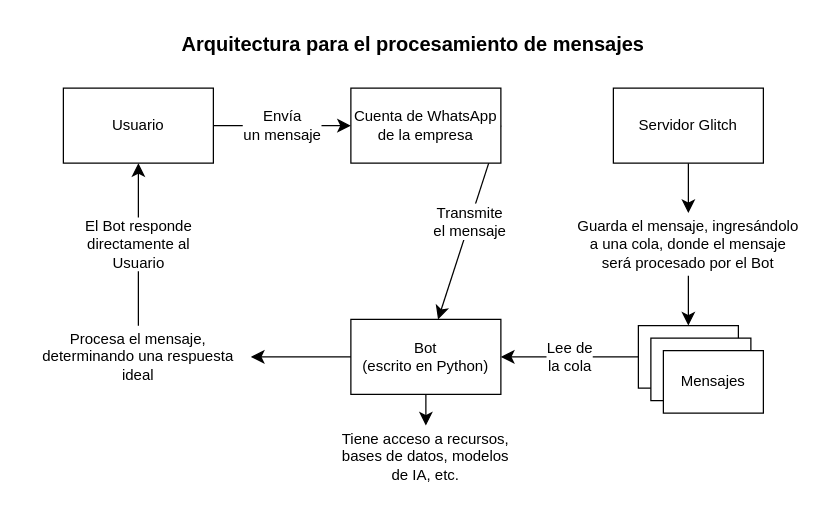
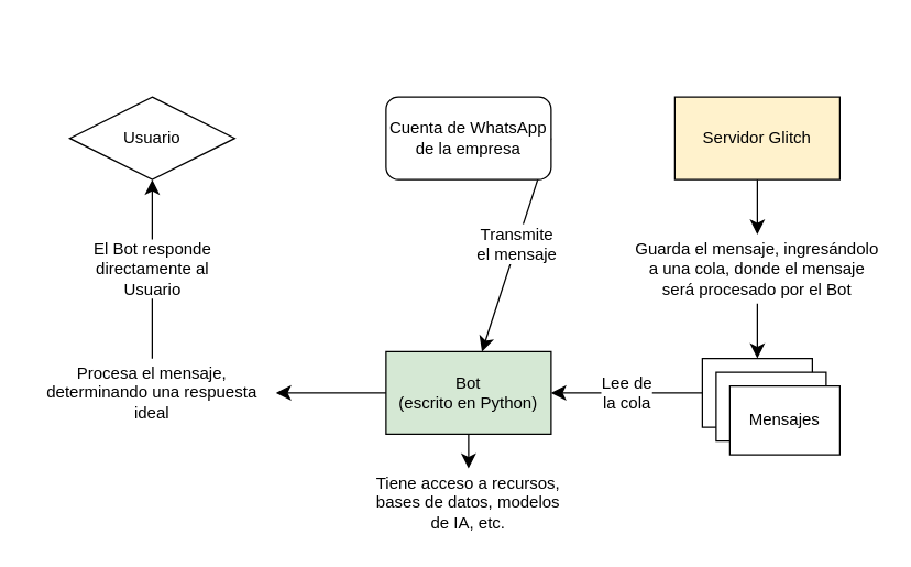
  <mxCell id="0" />
  <mxCell id="1" parent="0" />
  <mxCell id="2" value="" style="group" vertex="1" connectable="0" parent="1"><mxGeometry x="20" y="70" width="620" height="320" as="geometry" /></mxCell>
- <mxCell id="3" value="Envía&lt;br&gt;un mensaje" style="edgeStyle=none;curved=1;rounded=0;orthogonalLoop=1;jettySize=auto;html=1;exitX=1;exitY=0.5;exitDx=0;exitDy=0;fontSize=12;startSize=8;endSize=8;" edge="1" parent="2" source="4" target="7"><mxGeometry relative="1" as="geometry" /></mxCell>
- <mxCell id="4" value="Usuario" style="rounded=0;whiteSpace=wrap;html=1;" vertex="1" parent="2"><mxGeometry x="30" width="120" height="60" as="geometry" /></mxCell>
+ <mxCell id="4" value="Usuario" style="rhombus;whiteSpace=wrap;html=1;" vertex="1" parent="2"><mxGeometry x="30" width="120" height="60" as="geometry" /></mxCell>
  <mxCell id="5" style="edgeStyle=none;curved=1;rounded=0;orthogonalLoop=1;jettySize=auto;html=1;exitX=1;exitY=0.5;exitDx=0;exitDy=0;fontSize=12;startSize=8;endSize=8;" edge="1" parent="2" source="4" target="4"><mxGeometry relative="1" as="geometry" /></mxCell>
  <mxCell id="6" value="&lt;span style=&quot;color: rgb(0, 0, 0); font-family: Helvetica; font-size: 12px; font-style: normal; font-variant-ligatures: normal; font-variant-caps: normal; font-weight: 400; letter-spacing: normal; orphans: 2; text-align: center; text-indent: 0px; text-transform: none; widows: 2; word-spacing: 0px; -webkit-text-stroke-width: 0px; white-space: nowrap; background-color: rgb(255, 255, 255); text-decoration-thickness: initial; text-decoration-style: initial; text-decoration-color: initial; display: inline !important; float: none;&quot;&gt;Transmite&lt;/span&gt;&lt;br style=&quot;forced-color-adjust: none; color: rgb(0, 0, 0); font-family: Helvetica; font-size: 12px; font-style: normal; font-variant-ligatures: normal; font-variant-caps: normal; font-weight: 400; letter-spacing: normal; orphans: 2; text-align: center; text-indent: 0px; text-transform: none; widows: 2; word-spacing: 0px; -webkit-text-stroke-width: 0px; white-space: nowrap; text-decoration-thickness: initial; text-decoration-style: initial; text-decoration-color: initial;&quot;&gt;&lt;span style=&quot;color: rgb(0, 0, 0); font-family: Helvetica; font-size: 12px; font-style: normal; font-variant-ligatures: normal; font-variant-caps: normal; font-weight: 400; letter-spacing: normal; orphans: 2; text-align: center; text-indent: 0px; text-transform: none; widows: 2; word-spacing: 0px; -webkit-text-stroke-width: 0px; white-space: nowrap; background-color: rgb(255, 255, 255); text-decoration-thickness: initial; text-decoration-style: initial; text-decoration-color: initial; display: inline !important; float: none;&quot;&gt;el mensaje&lt;/span&gt;" style="edgeStyle=none;curved=1;rounded=0;orthogonalLoop=1;jettySize=auto;html=1;exitX=1;exitY=0.5;exitDx=0;exitDy=0;fontSize=12;startSize=8;endSize=8;" edge="1" parent="2" source="7" target="16"><mxGeometry relative="1" as="geometry" /></mxCell>
- <mxCell id="7" value="Cuenta de WhatsApp de la empresa" style="rounded=0;whiteSpace=wrap;html=1;" vertex="1" parent="2"><mxGeometry x="260" width="120" height="60" as="geometry" /></mxCell>
+ <mxCell id="7" value="Cuenta de WhatsApp de la empresa" style="whiteSpace=wrap;html=1;rounded=1;" vertex="1" parent="2"><mxGeometry x="260" width="120" height="60" as="geometry" /></mxCell>
  <mxCell id="8" style="edgeStyle=none;curved=1;rounded=0;orthogonalLoop=1;jettySize=auto;html=1;exitX=0.5;exitY=1;exitDx=0;exitDy=0;entryX=0.5;entryY=0;entryDx=0;entryDy=0;fontSize=12;startSize=8;endSize=8;" edge="1" parent="2" source="9" target="10"><mxGeometry relative="1" as="geometry" /></mxCell>
- <mxCell id="9" value="Servidor Glitch" style="rounded=0;whiteSpace=wrap;html=1;" vertex="1" parent="2"><mxGeometry x="470" width="120" height="60" as="geometry" /></mxCell>
+ <mxCell id="9" value="Servidor Glitch" style="rounded=0;whiteSpace=wrap;html=1;fillColor=#fff2cc;" vertex="1" parent="2"><mxGeometry x="470" width="120" height="60" as="geometry" /></mxCell>
  <mxCell id="10" value="Guarda el mensaje, ingresándolo a una cola, donde el mensaje será procesado por el Bot" style="text;html=1;align=center;verticalAlign=middle;whiteSpace=wrap;rounded=0;fontSize=12;" vertex="1" parent="2"><mxGeometry x="440" y="100" width="180" height="50" as="geometry" /></mxCell>
  <mxCell id="11" value="" style="group" vertex="1" connectable="0" parent="2"><mxGeometry x="490" y="190" width="100" height="70" as="geometry" /></mxCell>
  <mxCell id="12" value="Mensajes" style="rounded=0;whiteSpace=wrap;html=1;" vertex="1" parent="11"><mxGeometry width="80" height="50" as="geometry" /></mxCell>
  <mxCell id="13" value="Mensajes" style="rounded=0;whiteSpace=wrap;html=1;" vertex="1" parent="11"><mxGeometry x="10" y="10" width="80" height="50" as="geometry" /></mxCell>
  <mxCell id="14" value="Mensajes" style="rounded=0;whiteSpace=wrap;html=1;" vertex="1" parent="11"><mxGeometry x="20" y="20" width="80" height="50" as="geometry" /></mxCell>
  <mxCell id="15" style="edgeStyle=none;curved=1;rounded=0;orthogonalLoop=1;jettySize=auto;html=1;exitX=0.5;exitY=1;exitDx=0;exitDy=0;entryX=0.5;entryY=0;entryDx=0;entryDy=0;fontSize=12;startSize=8;endSize=8;" edge="1" parent="2" source="10" target="12"><mxGeometry relative="1" as="geometry" /></mxCell>
- <mxCell id="16" value="Bot&lt;br&gt;(escrito en Python)" style="rounded=0;whiteSpace=wrap;html=1;" vertex="1" parent="2"><mxGeometry x="260" y="185" width="120" height="60" as="geometry" /></mxCell>
+ <mxCell id="16" value="Bot&lt;br&gt;(escrito en Python)" style="rounded=0;whiteSpace=wrap;html=1;fillColor=#d5e8d4;" vertex="1" parent="2"><mxGeometry x="260" y="185" width="120" height="60" as="geometry" /></mxCell>
  <mxCell id="17" value="Lee de&lt;br&gt;la cola" style="edgeStyle=none;curved=1;rounded=0;orthogonalLoop=1;jettySize=auto;html=1;exitX=0;exitY=0.5;exitDx=0;exitDy=0;entryX=1;entryY=0.5;entryDx=0;entryDy=0;fontSize=12;startSize=8;endSize=8;" edge="1" parent="2" source="12" target="16"><mxGeometry relative="1" as="geometry"><mxPoint x="540" y="160" as="sourcePoint" /><mxPoint x="540" y="200" as="targetPoint" /></mxGeometry></mxCell>
  <mxCell id="18" value="El Bot responde&lt;div&gt;directamente al&lt;/div&gt;&lt;div&gt;Usuario&lt;/div&gt;" style="edgeStyle=none;curved=1;rounded=0;orthogonalLoop=1;jettySize=auto;html=1;exitX=0.5;exitY=0;exitDx=0;exitDy=0;entryX=0.5;entryY=1;entryDx=0;entryDy=0;fontSize=12;startSize=8;endSize=8;" edge="1" parent="2" source="19" target="4"><mxGeometry relative="1" as="geometry" /></mxCell>
  <mxCell id="19" value="Procesa el mensaje,&lt;br&gt;determinando una respuesta ideal" style="text;html=1;align=center;verticalAlign=middle;whiteSpace=wrap;rounded=0;fontSize=12;" vertex="1" parent="2"><mxGeometry y="190" width="180" height="50" as="geometry" /></mxCell>
  <mxCell id="20" style="edgeStyle=none;curved=1;rounded=0;orthogonalLoop=1;jettySize=auto;html=1;exitX=0;exitY=0.5;exitDx=0;exitDy=0;entryX=1;entryY=0.5;entryDx=0;entryDy=0;fontSize=12;startSize=8;endSize=8;" edge="1" parent="2" source="16" target="19"><mxGeometry relative="1" as="geometry"><mxPoint x="540" y="70" as="sourcePoint" /><mxPoint x="540" y="110" as="targetPoint" /></mxGeometry></mxCell>
  <mxCell id="21" style="edgeStyle=none;curved=1;rounded=0;orthogonalLoop=1;jettySize=auto;html=1;fontSize=12;startSize=8;endSize=8;exitX=0.5;exitY=1;exitDx=0;exitDy=0;entryX=0.5;entryY=0;entryDx=0;entryDy=0;" edge="1" parent="2" source="16" target="22"><mxGeometry relative="1" as="geometry"><mxPoint x="180" y="330" as="sourcePoint" /><mxPoint x="240" y="380" as="targetPoint" /></mxGeometry></mxCell>
  <mxCell id="22" value="Tiene acceso a recursos,&lt;div&gt;bases de datos, modelos&lt;/div&gt;&lt;div&gt;de IA, etc.&lt;/div&gt;" style="text;html=1;align=center;verticalAlign=middle;whiteSpace=wrap;rounded=0;fontSize=12;" vertex="1" parent="2"><mxGeometry x="230" y="270" width="180" height="50" as="geometry" /></mxCell>
- <mxCell id="23" value="Arquitectura para el procesamiento de mensajes" style="text;html=1;align=center;verticalAlign=middle;whiteSpace=wrap;rounded=0;fontSize=16;fontStyle=1" vertex="1" parent="1"><mxGeometry x="20" y="20" width="620" height="30" as="geometry" /></mxCell>
